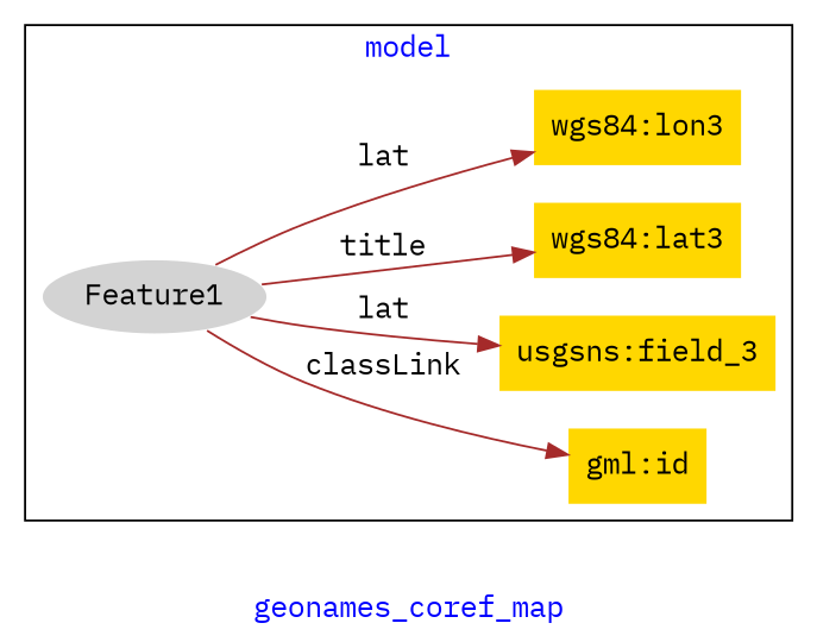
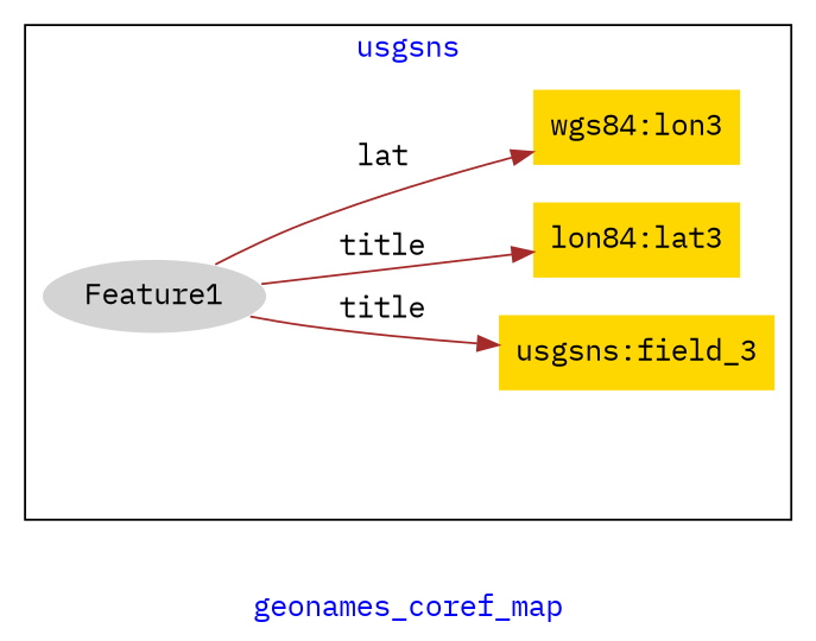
  digraph {
    fontcolor=blue
    fontname="IBM Plex Mono"
    label=geonames_coref_map
    rankdir=LR
    remincross=true
    node [fillcolor=gold fontname="IBM Plex Mono" style=filled shape=plaintext]
    edge [color=brown fontcolor=black fontname="IBM Plex Mono"]
    n1 [color=white fillcolor=lightgray label=Feature1 shape=""]
-   n2 [label="gml:id"]
    n3 [label="usgsns:field_3"]
-   n4 [label="wgs84:lat3"]
+   n4 [label="lon84:lat3"]
    n5 [label="wgs84:lon3"]
    subgraph cluster_1 {
-     label=model
+     label=usgsns
      n1
-     n2
      n3
      n4
      n5
    }
-   n1 -> n2 [label=classLink]
-   n1 -> n3 [label=lat]
+   n1 -> n3 [label=title]
    n1 -> n4 [label=title]
    n1 -> n5 [label=lat]
  }
